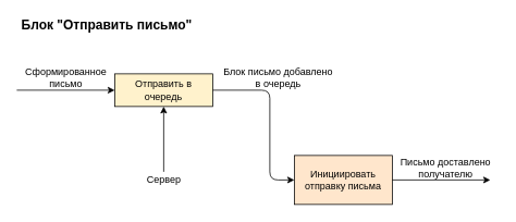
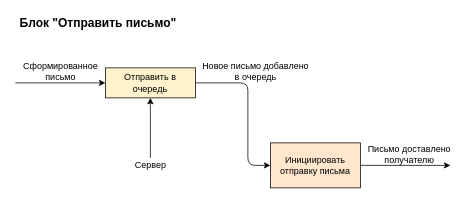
  <mxCell id="0" />
  <mxCell id="1" parent="0" />
  <mxCell id="2" value="Отправить в очередь" style="rounded=0;whiteSpace=wrap;html=1;fillColor=#fff2cc;" vertex="1" parent="1"><mxGeometry x="140" y="90" width="120" height="40" as="geometry" /></mxCell>
  <mxCell id="3" value="" style="endArrow=classic;html=1;entryX=0;entryY=0.5;entryDx=0;entryDy=0;" edge="1" parent="1" target="2"><mxGeometry width="50" height="50" relative="1" as="geometry"><mxPoint x="20" y="110" as="sourcePoint" /><mxPoint x="100" y="100" as="targetPoint" /></mxGeometry></mxCell>
  <mxCell id="4" value="Сформированное &lt;br&gt;письмо" style="text;html=1;align=center;verticalAlign=middle;resizable=0;points=[];autosize=1;" vertex="1" parent="1"><mxGeometry x="20" y="80" width="120" height="30" as="geometry" /></mxCell>
  <mxCell id="5" value="" style="endArrow=classic;html=1;entryX=0.5;entryY=1;entryDx=0;entryDy=0;" edge="1" parent="1" target="2"><mxGeometry width="50" height="50" relative="1" as="geometry"><mxPoint x="200" y="210" as="sourcePoint" /><mxPoint x="240" y="180" as="targetPoint" /></mxGeometry></mxCell>
  <mxCell id="6" value="Сервер" style="text;html=1;align=center;verticalAlign=middle;resizable=0;points=[];autosize=1;" vertex="1" parent="1"><mxGeometry x="170" y="210" width="60" height="20" as="geometry" /></mxCell>
  <mxCell id="7" value="Инициировать&lt;br&gt;отправку письма" style="rounded=0;whiteSpace=wrap;html=1;fillColor=#ffe6cc;" vertex="1" parent="1"><mxGeometry x="360" y="190" width="120" height="60" as="geometry" /></mxCell>
  <mxCell id="8" value="" style="endArrow=classic;html=1;exitX=1;exitY=0.5;exitDx=0;exitDy=0;entryX=0;entryY=0.5;entryDx=0;entryDy=0;" edge="1" parent="1" source="2" target="7"><mxGeometry width="50" height="50" relative="1" as="geometry"><mxPoint x="320" y="330" as="sourcePoint" /><mxPoint x="310" y="215" as="targetPoint" /><Array as="points"><mxPoint x="330" y="110" /><mxPoint x="330" y="220" /></Array></mxGeometry></mxCell>
- <mxCell id="9" value="Блок письмо добавлено&lt;br&gt;в очередь" style="text;html=1;align=center;verticalAlign=middle;resizable=0;points=[];autosize=1;" vertex="1" parent="1"><mxGeometry x="260" y="80" width="160" height="30" as="geometry" /></mxCell>
+ <mxCell id="9" value="Новое письмо добавлено&lt;br&gt;в очередь" style="text;html=1;align=center;verticalAlign=middle;resizable=0;points=[];autosize=1;" vertex="1" parent="1"><mxGeometry x="260" y="80" width="160" height="30" as="geometry" /></mxCell>
  <mxCell id="10" value="" style="endArrow=classic;html=1;exitX=1;exitY=0.5;exitDx=0;exitDy=0;" edge="1" parent="1" source="7"><mxGeometry width="50" height="50" relative="1" as="geometry"><mxPoint x="520" y="260" as="sourcePoint" /><mxPoint x="600" y="220" as="targetPoint" /></mxGeometry></mxCell>
  <mxCell id="11" value="Письмо доставлено&lt;br&gt;получателю" style="text;html=1;align=center;verticalAlign=middle;resizable=0;points=[];autosize=1;" vertex="1" parent="1"><mxGeometry x="480" y="190" width="130" height="30" as="geometry" /></mxCell>
  <mxCell id="12" value="&lt;font style=&quot;font-size: 16px&quot;&gt;&lt;b&gt;Блок &quot;Отправить письмо&quot;&lt;/b&gt;&lt;/font&gt;" style="text;html=1;align=center;verticalAlign=middle;resizable=0;points=[];autosize=1;" vertex="1" parent="1"><mxGeometry x="20" y="20" width="220" height="20" as="geometry" /></mxCell>
